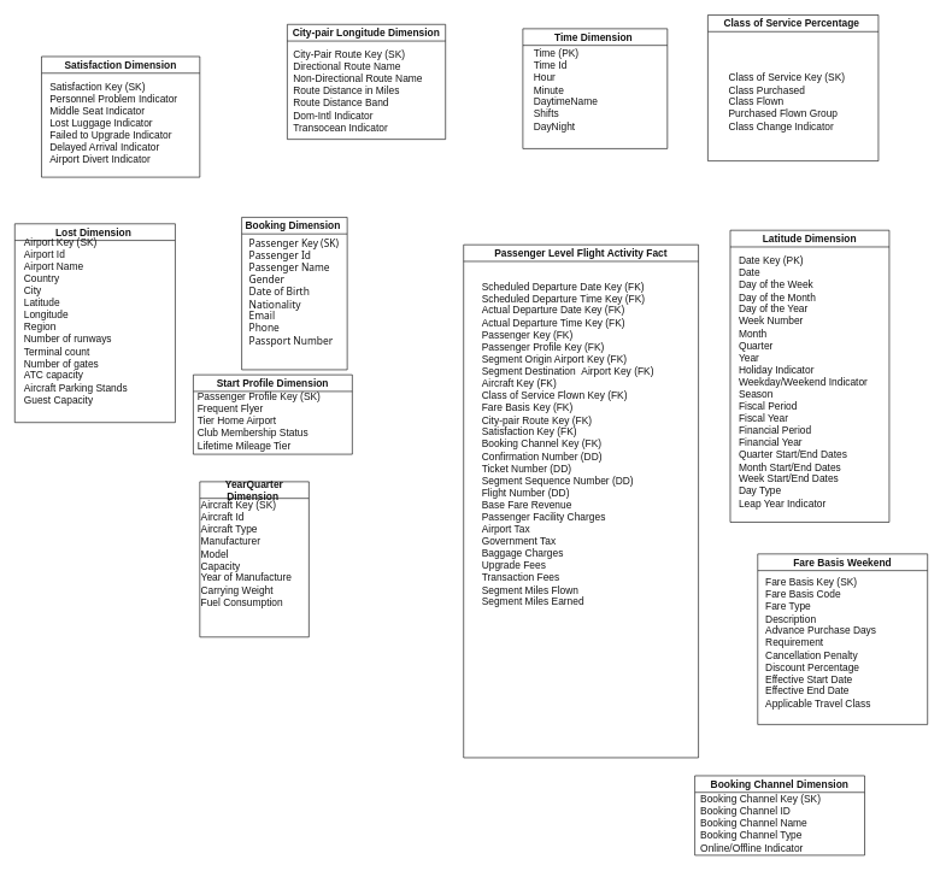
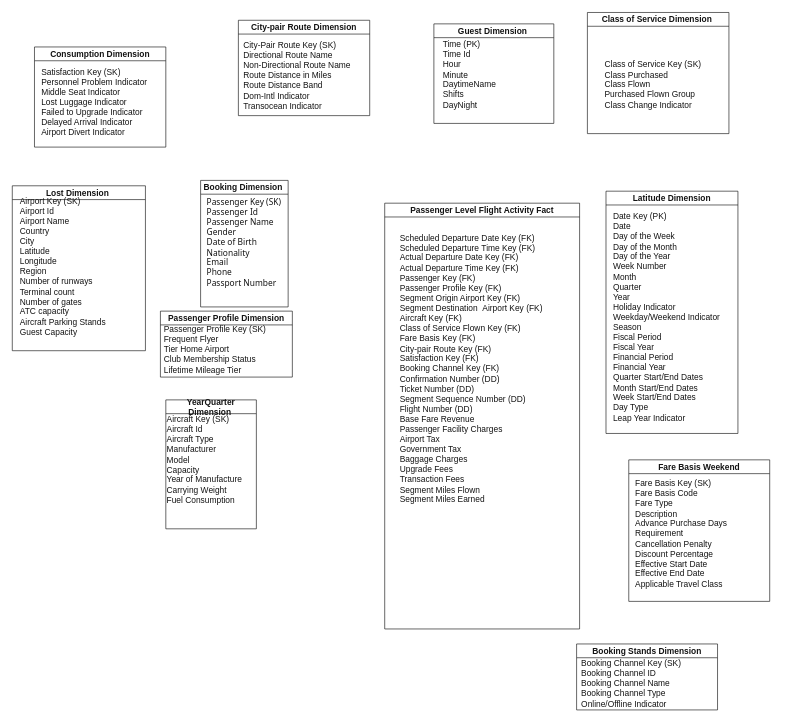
  <mxCell id="0" />
  <mxCell id="1" parent="0" />
- <mxCell id="2" value="&lt;font style=&quot;font-size: 14px;&quot;&gt;&lt;font style=&quot;font-size: 14px;&quot;&gt;Time&amp;nbsp;&lt;/font&gt;&lt;font style=&quot;font-size: 14px;&quot;&gt;Dimension&amp;nbsp;&lt;/font&gt;&lt;/font&gt;" style="swimlane;whiteSpace=wrap;html=1;fontSize=14;fontColor=#141414;" parent="1" vertex="1"><mxGeometry x="723" y="39" width="200" height="166" as="geometry" /></mxCell>
+ <mxCell id="2" value="&lt;font style=&quot;font-size: 14px;&quot;&gt;&lt;font style=&quot;font-size: 14px;&quot;&gt;Guest&amp;nbsp;&lt;/font&gt;&lt;font style=&quot;font-size: 14px;&quot;&gt;Dimension&amp;nbsp;&lt;/font&gt;&lt;/font&gt;" style="swimlane;whiteSpace=wrap;html=1;fontSize=14;fontColor=#141414;" parent="1" vertex="1"><mxGeometry x="723" y="39" width="200" height="166" as="geometry" /></mxCell>
  <mxCell id="3" value="&lt;div style=&quot;text-align: left; font-size: 14px;&quot;&gt;&lt;font style=&quot;font-size: 14px;&quot;&gt;&lt;br style=&quot;font-size: 14px;&quot;&gt;&lt;/font&gt;&lt;/div&gt;&lt;font style=&quot;font-size: 14px;&quot;&gt;&lt;div style=&quot;text-align: left; font-size: 14px;&quot;&gt;&lt;font style=&quot;font-size: 14px;&quot;&gt;&lt;br style=&quot;font-size: 14px;&quot;&gt;&lt;/font&gt;&lt;/div&gt;&lt;font style=&quot;font-size: 14px;&quot;&gt;&lt;div style=&quot;text-align: left; font-size: 14px;&quot;&gt;&lt;span style=&quot;background-color: initial; font-size: 14px;&quot;&gt;&lt;font style=&quot;font-size: 14px;&quot;&gt;Time (PK)&lt;/font&gt;&lt;/span&gt;&lt;/div&gt;&lt;div style=&quot;text-align: left; font-size: 14px;&quot;&gt;&lt;span style=&quot;background-color: initial; font-size: 14px;&quot;&gt;&lt;font style=&quot;font-size: 14px;&quot;&gt;Time Id&lt;/font&gt;&lt;/span&gt;&lt;/div&gt;&lt;div style=&quot;text-align: left; font-size: 14px;&quot;&gt;&lt;span style=&quot;background-color: initial; font-size: 14px;&quot;&gt;&lt;font style=&quot;font-size: 14px;&quot;&gt;Hour&lt;/font&gt;&lt;/span&gt;&lt;/div&gt;&lt;div style=&quot;text-align: left; font-size: 14px;&quot;&gt;&lt;span style=&quot;background-color: initial; font-size: 14px;&quot;&gt;&lt;font style=&quot;font-size: 14px;&quot;&gt;Minute&lt;/font&gt;&lt;/span&gt;&lt;/div&gt;&lt;div style=&quot;text-align: left; font-size: 14px;&quot;&gt;&lt;font style=&quot;font-size: 14px;&quot;&gt;DaytimeName&lt;/font&gt;&lt;/div&gt;&lt;div style=&quot;text-align: left; font-size: 14px;&quot;&gt;&lt;font style=&quot;font-size: 14px;&quot;&gt;&lt;span style=&quot;background-color: initial; font-size: 14px;&quot;&gt;Shifts&lt;/span&gt;&lt;br style=&quot;font-size: 14px;&quot;&gt;&lt;/font&gt;&lt;/div&gt;&lt;div style=&quot;text-align: left; font-size: 14px;&quot;&gt;&lt;div style=&quot;font-size: 14px;&quot;&gt;&lt;font style=&quot;font-size: 14px;&quot;&gt;DayNight&lt;/font&gt;&lt;/div&gt;&lt;div style=&quot;font-size: 14px;&quot;&gt;&lt;br style=&quot;font-size: 14px;&quot;&gt;&lt;/div&gt;&lt;/div&gt;&lt;/font&gt;&lt;/font&gt;" style="text;html=1;align=center;verticalAlign=middle;resizable=0;points=[];autosize=1;strokeColor=none;fillColor=none;fontSize=14;fontColor=#141414;" parent="2" vertex="1"><mxGeometry x="5" y="-14" width="107" height="180" as="geometry" /></mxCell>
  <mxCell id="4" value="&lt;font style=&quot;font-size: 14px;&quot;&gt;YearQuarter Dimension&amp;nbsp;&lt;/font&gt;" style="swimlane;whiteSpace=wrap;html=1;startSize=23;fontSize=14;fontColor=#141414;" parent="1" vertex="1"><mxGeometry x="276" y="666" width="151" height="215" as="geometry" /></mxCell>
  <mxCell id="5" value="&lt;div style=&quot;text-align: left; font-size: 14px;&quot;&gt;&lt;div style=&quot;font-size: 14px;&quot;&gt;&lt;div style=&quot;font-size: 14px;&quot;&gt;Aircraft Key (SK)&lt;/div&gt;&lt;div style=&quot;font-size: 14px;&quot;&gt;Aircraft Id&lt;/div&gt;&lt;div style=&quot;font-size: 14px;&quot;&gt;Aircraft Type&lt;/div&gt;&lt;div style=&quot;font-size: 14px;&quot;&gt;Manufacturer&lt;/div&gt;&lt;div style=&quot;font-size: 14px;&quot;&gt;Model&lt;/div&gt;&lt;div style=&quot;font-size: 14px;&quot;&gt;Capacity&lt;/div&gt;&lt;div style=&quot;font-size: 14px;&quot;&gt;Year of Manufacture&lt;/div&gt;&lt;div style=&quot;font-size: 14px;&quot;&gt;Carrying Weight&lt;/div&gt;&lt;div style=&quot;font-size: 14px;&quot;&gt;Fuel Consumption&lt;/div&gt;&lt;div style=&quot;font-size: 14px;&quot;&gt;&lt;br style=&quot;font-size: 14px;&quot;&gt;&lt;/div&gt;&lt;/div&gt;&lt;/div&gt;" style="text;html=1;align=center;verticalAlign=middle;resizable=0;points=[];autosize=1;fontSize=14;fontColor=#141414;" parent="4" vertex="1"><mxGeometry x="-8" y="17.5" width="144" height="180" as="geometry" /></mxCell>
  <mxCell id="6" value="&lt;font style=&quot;font-size: 14px;&quot;&gt;&lt;font style=&quot;font-size: 14px;&quot;&gt;Lost&amp;nbsp;&lt;/font&gt;Dimension&amp;nbsp;&lt;/font&gt;" style="swimlane;whiteSpace=wrap;html=1;fontSize=14;fontColor=#141414;" parent="1" vertex="1"><mxGeometry x="20" y="309" width="222" height="275" as="geometry" /></mxCell>
  <mxCell id="7" value="&lt;div style=&quot;text-align: left; font-size: 14px;&quot;&gt;&lt;div style=&quot;font-size: 14px;&quot;&gt;Airport Key (SK)&lt;/div&gt;&lt;div style=&quot;font-size: 14px;&quot;&gt;Airport Id&lt;/div&gt;&lt;div style=&quot;font-size: 14px;&quot;&gt;Airport Name&lt;/div&gt;&lt;div style=&quot;font-size: 14px;&quot;&gt;Country&lt;/div&gt;&lt;div style=&quot;font-size: 14px;&quot;&gt;City&lt;/div&gt;&lt;div style=&quot;font-size: 14px;&quot;&gt;Latitude&lt;/div&gt;&lt;div style=&quot;font-size: 14px;&quot;&gt;Longitude&lt;/div&gt;&lt;div style=&quot;font-size: 14px;&quot;&gt;Region&lt;/div&gt;&lt;div style=&quot;font-size: 14px;&quot;&gt;&lt;div style=&quot;font-size: 14px;&quot;&gt;Number of runways&lt;/div&gt;&lt;div style=&quot;font-size: 14px;&quot;&gt;&lt;span style=&quot;font-size: 14px;&quot;&gt;Terminal count&lt;/span&gt;&lt;/div&gt;&lt;div style=&quot;font-size: 14px;&quot;&gt;&lt;span style=&quot;font-size: 14px;&quot;&gt;Number of gates&lt;/span&gt;&lt;/div&gt;&lt;div style=&quot;font-size: 14px;&quot;&gt;&lt;span style=&quot;font-size: 14px;&quot;&gt;ATC capacity&lt;/span&gt;&lt;/div&gt;&lt;div style=&quot;font-size: 14px;&quot;&gt;&lt;span style=&quot;font-size: 14px;&quot;&gt;Aircraft Parking Stands&lt;/span&gt;&lt;/div&gt;&lt;div style=&quot;font-size: 14px;&quot;&gt;&lt;span style=&quot;font-size: 14px;&quot;&gt;Guest Capacity&lt;/span&gt;&lt;/div&gt;&lt;/div&gt;&lt;div style=&quot;font-size: 14px;&quot;&gt;&lt;br style=&quot;font-size: 14px;&quot;&gt;&lt;/div&gt;&lt;/div&gt;" style="text;html=1;align=center;verticalAlign=middle;resizable=0;points=[];autosize=1;strokeColor=none;fillColor=none;fontSize=14;fontColor=#141414;" parent="6" vertex="1"><mxGeometry x="3" y="11" width="161" height="264" as="geometry" /></mxCell>
  <mxCell id="8" value="&lt;font style=&quot;font-size: 14px;&quot;&gt;&lt;font style=&quot;font-size: 14px;&quot;&gt;Booking&amp;nbsp;&lt;/font&gt;Dimension&amp;nbsp;&lt;/font&gt;" style="swimlane;whiteSpace=wrap;html=1;fontSize=14;fontColor=#141414;" parent="1" vertex="1"><mxGeometry x="334" y="300" width="146" height="211" as="geometry" /></mxCell>
  <mxCell id="9" value="&lt;div style=&quot;text-align: left; font-size: 14px;&quot;&gt;&lt;div style=&quot;font-size: 14px;&quot;&gt;&lt;font style=&quot;font-size: 14px;&quot; face=&quot;Söhne, ui-sans-serif, system-ui, -apple-system, Segoe UI, Roboto, Ubuntu, Cantarell, Noto Sans, sans-serif, Helvetica Neue, Arial, Apple Color Emoji, Segoe UI Emoji, Segoe UI Symbol, Noto Color Emoji&quot;&gt;&lt;div style=&quot;font-size: 14px;&quot;&gt;&lt;div style=&quot;font-size: 14px;&quot;&gt;Passenger Key (SK)&lt;/div&gt;&lt;div style=&quot;font-size: 14px;&quot;&gt;&lt;span style=&quot;font-size: 14px;&quot;&gt;Passenger Id&amp;nbsp;&lt;/span&gt;&lt;/div&gt;&lt;div style=&quot;font-size: 14px;&quot;&gt;&lt;span style=&quot;font-size: 14px;&quot;&gt;Passenger Name&lt;/span&gt;&lt;/div&gt;&lt;div style=&quot;font-size: 14px;&quot;&gt;&lt;span style=&quot;font-size: 14px;&quot;&gt;Gender&lt;/span&gt;&lt;/div&gt;&lt;div style=&quot;font-size: 14px;&quot;&gt;&lt;span style=&quot;font-size: 14px;&quot;&gt;Date of Birth&lt;/span&gt;&lt;/div&gt;&lt;div style=&quot;font-size: 14px;&quot;&gt;&lt;span style=&quot;font-size: 14px;&quot;&gt;Nationality&lt;/span&gt;&lt;/div&gt;&lt;div style=&quot;font-size: 14px;&quot;&gt;&lt;span style=&quot;font-size: 14px;&quot;&gt;Email&lt;/span&gt;&lt;/div&gt;&lt;div style=&quot;font-size: 14px;&quot;&gt;&lt;span style=&quot;font-size: 14px;&quot;&gt;Phone&lt;/span&gt;&lt;/div&gt;&lt;div style=&quot;font-size: 14px;&quot;&gt;&lt;span style=&quot;font-size: 14px;&quot;&gt;Passport Number&lt;/span&gt;&lt;/div&gt;&lt;/div&gt;&lt;div style=&quot;font-size: 14px;&quot;&gt;&lt;br style=&quot;font-size: 14px;&quot;&gt;&lt;/div&gt;&lt;/font&gt;&lt;/div&gt;&lt;/div&gt;" style="text;html=1;align=center;verticalAlign=middle;resizable=0;points=[];autosize=1;strokeColor=none;fillColor=none;fontSize=14;fontColor=#141414;" parent="8" vertex="1"><mxGeometry x="5" y="22" width="134" height="180" as="geometry" /></mxCell>
  <mxCell id="10" value="&lt;font style=&quot;font-size: 14px;&quot;&gt;Passenger Level Flight Activity Fact&lt;/font&gt;" style="swimlane;whiteSpace=wrap;html=1;fontSize=14;fontColor=#141414;" parent="1" vertex="1"><mxGeometry x="641" y="338" width="325" height="710" as="geometry" /></mxCell>
  <mxCell id="11" value="&lt;div style=&quot;text-align: left; font-size: 14px;&quot;&gt;Scheduled Departure Date Key (FK)&lt;br style=&quot;font-size: 14px;&quot;&gt; Scheduled Departure&amp;nbsp;&lt;span style=&quot;background-color: initial; font-size: 14px;&quot;&gt;Time Key (FK)&lt;/span&gt;&lt;/div&gt;&lt;div style=&quot;text-align: left; font-size: 14px;&quot;&gt; Actual Departure Date Key (FK)&lt;br style=&quot;font-size: 14px;&quot;&gt; Actual Departure Time Key (FK)&lt;/div&gt;&lt;div style=&quot;text-align: left; font-size: 14px;&quot;&gt;Passenger Key (FK)&lt;br style=&quot;font-size: 14px;&quot;&gt; Passenger Profile Key (FK)&lt;br style=&quot;font-size: 14px;&quot;&gt; Segment Origin Airport Key (FK)&lt;br style=&quot;font-size: 14px;&quot;&gt; Segment Destination&amp;nbsp;&amp;nbsp;&lt;span style=&quot;background-color: initial; font-size: 14px;&quot;&gt;Airport Key (FK)&lt;/span&gt;&lt;/div&gt;&lt;div style=&quot;text-align: left; font-size: 14px;&quot;&gt; Aircraft Key (FK)&lt;br style=&quot;font-size: 14px;&quot;&gt; Class of Service Flown Key (FK)&lt;br style=&quot;font-size: 14px;&quot;&gt; Fare Basis Key (FK)&lt;/div&gt;&lt;div style=&quot;text-align: left; font-size: 14px;&quot;&gt;City-pair Route Key (FK)&lt;/div&gt;&lt;div style=&quot;text-align: left; font-size: 14px;&quot;&gt;Satisfaction Key (FK)&lt;br style=&quot;font-size: 14px;&quot;&gt; Booking Channel Key (FK)&lt;/div&gt;&lt;div style=&quot;text-align: left; font-size: 14px;&quot;&gt;Confirmation Number (DD)&lt;br style=&quot;font-size: 14px;&quot;&gt; Ticket Number (DD)&lt;br style=&quot;font-size: 14px;&quot;&gt; Segment Sequence Number (DD)&lt;br style=&quot;font-size: 14px;&quot;&gt; Flight Number (DD)&amp;nbsp;&lt;/div&gt;&lt;div style=&quot;text-align: left; font-size: 14px;&quot;&gt;Base Fare Revenue&lt;br style=&quot;font-size: 14px;&quot;&gt; Passenger Facility Charges&amp;nbsp;&lt;/div&gt;&lt;div style=&quot;text-align: left; font-size: 14px;&quot;&gt;Airport Tax&lt;br style=&quot;font-size: 14px;&quot;&gt; Government Tax&lt;br style=&quot;font-size: 14px;&quot;&gt; Baggage Charges&lt;br style=&quot;font-size: 14px;&quot;&gt; Upgrade Fees&amp;nbsp;&lt;/div&gt;&lt;div style=&quot;text-align: left; font-size: 14px;&quot;&gt;&lt;span style=&quot;background-color: initial; font-size: 14px;&quot;&gt;Transaction Fees&lt;/span&gt;&lt;/div&gt;&lt;div style=&quot;text-align: left; font-size: 14px;&quot;&gt; Segment Miles Flown&lt;/div&gt;&lt;div style=&quot;text-align: left; font-size: 14px;&quot;&gt;Segment Miles Earned&lt;br style=&quot;font-size: 14px;&quot;&gt;&lt;/div&gt;" style="text;html=1;align=center;verticalAlign=middle;resizable=0;points=[];autosize=1;strokeColor=none;fillColor=none;fontSize=14;fontColor=#141414;" parent="10" vertex="1"><mxGeometry x="16" y="43" width="256" height="466" as="geometry" /></mxCell>
- <mxCell id="12" value="&lt;font style=&quot;font-size: 14px;&quot;&gt;&lt;font style=&quot;font-size: 14px;&quot;&gt; Class of Service&amp;nbsp;&lt;/font&gt;&lt;font style=&quot;font-size: 14px;&quot;&gt;Percentage&amp;nbsp;&lt;/font&gt;&lt;/font&gt;" style="swimlane;whiteSpace=wrap;html=1;fontSize=14;fontColor=#141414;" parent="1" vertex="1"><mxGeometry x="979" y="20" width="236" height="202" as="geometry" /></mxCell>
+ <mxCell id="12" value="&lt;font style=&quot;font-size: 14px;&quot;&gt;&lt;font style=&quot;font-size: 14px;&quot;&gt; Class of Service&amp;nbsp;&lt;/font&gt;&lt;font style=&quot;font-size: 14px;&quot;&gt;Dimension&amp;nbsp;&lt;/font&gt;&lt;/font&gt;" style="swimlane;whiteSpace=wrap;html=1;fontSize=14;fontColor=#141414;" parent="1" vertex="1"><mxGeometry x="979" y="20" width="236" height="202" as="geometry" /></mxCell>
  <mxCell id="13" value="&lt;div style=&quot;text-align: left; font-size: 14px;&quot;&gt;&lt;font style=&quot;font-size: 14px;&quot;&gt;Class of Service Key (SK)&lt;br style=&quot;font-size: 14px;&quot;&gt;&lt;/font&gt;&lt;/div&gt;&lt;div style=&quot;text-align: left; font-size: 14px;&quot;&gt;&lt;font style=&quot;font-size: 14px;&quot;&gt;Class Purchased&lt;/font&gt;&lt;/div&gt;&lt;div style=&quot;text-align: left; font-size: 14px;&quot;&gt;&lt;font style=&quot;font-size: 14px;&quot;&gt;Class Flown&lt;/font&gt;&lt;/div&gt;&lt;div style=&quot;text-align: left; font-size: 14px;&quot;&gt;&lt;div style=&quot;font-size: 14px;&quot;&gt;&lt;font style=&quot;font-size: 14px;&quot;&gt;Purchased&amp;nbsp;&lt;span style=&quot;background-color: initial; font-size: 14px;&quot;&gt;Flown Group&lt;/span&gt;&lt;/font&gt;&lt;/div&gt;&lt;div style=&quot;font-size: 14px;&quot;&gt;&lt;span style=&quot;background-color: initial; font-size: 14px;&quot;&gt;&lt;font style=&quot;font-size: 14px;&quot;&gt;Class Change Indicator&amp;nbsp;&lt;/font&gt;&lt;/span&gt;&lt;/div&gt;&lt;div style=&quot;font-size: 14px;&quot;&gt;&lt;font style=&quot;font-size: 14px;&quot;&gt;&lt;br style=&quot;font-size: 14px;&quot;&gt;&lt;/font&gt;&lt;/div&gt;&lt;/div&gt;&lt;div style=&quot;text-align: left; font-size: 14px;&quot;&gt;&lt;br style=&quot;font-size: 14px;&quot;&gt;&lt;/div&gt;" style="text;html=1;align=center;verticalAlign=middle;resizable=0;points=[];autosize=1;strokeColor=none;fillColor=none;fontSize=14;fontColor=#141414;" parent="12" vertex="1"><mxGeometry x="19" y="72" width="179" height="130" as="geometry" /></mxCell>
- <mxCell id="14" value="Start Profile Dimension" style="swimlane;whiteSpace=wrap;html=1;fontSize=14;fontColor=#141414;" parent="1" vertex="1"><mxGeometry x="267" y="518" width="220" height="110" as="geometry" /></mxCell>
+ <mxCell id="14" value="Passenger Profile Dimension" style="swimlane;whiteSpace=wrap;html=1;fontSize=14;fontColor=#141414;" parent="1" vertex="1"><mxGeometry x="267" y="518" width="220" height="110" as="geometry" /></mxCell>
  <mxCell id="15" value="Passenger Profile Key (SK)&lt;br style=&quot;font-size: 14px;&quot;&gt;Frequent Flyer&lt;br style=&quot;font-size: 14px;&quot;&gt;Tier Home Airport&lt;br style=&quot;font-size: 14px;&quot;&gt;Club Membership Status&lt;br style=&quot;font-size: 14px;&quot;&gt;Lifetime Mileage Tier" style="text;html=1;strokeColor=none;fillColor=none;align=left;verticalAlign=middle;whiteSpace=wrap;rounded=0;fontSize=14;fontColor=#141414;" parent="14" vertex="1"><mxGeometry x="4" y="20" width="210" height="87" as="geometry" /></mxCell>
  <mxCell id="16" value="Latitude Dimension" style="swimlane;whiteSpace=wrap;html=1;fontSize=14;fontColor=#141414;" parent="1" vertex="1"><mxGeometry x="1010" y="318" width="220" height="404" as="geometry" /></mxCell>
  <mxCell id="17" value="Date Key (PK)&lt;br style=&quot;font-size: 14px;&quot;&gt;Date&lt;br style=&quot;font-size: 14px;&quot;&gt;Day of the Week&lt;br style=&quot;font-size: 14px;&quot;&gt;Day of the Month&lt;br style=&quot;font-size: 14px;&quot;&gt;Day of the Year&lt;br style=&quot;font-size: 14px;&quot;&gt;Week Number&lt;br style=&quot;font-size: 14px;&quot;&gt;Month&lt;br style=&quot;font-size: 14px;&quot;&gt;Quarter&lt;br style=&quot;font-size: 14px;&quot;&gt;Year&lt;br style=&quot;font-size: 14px;&quot;&gt;Holiday Indicator&lt;br style=&quot;font-size: 14px;&quot;&gt;Weekday/Weekend Indicator&lt;br style=&quot;font-size: 14px;&quot;&gt;Season&lt;br style=&quot;font-size: 14px;&quot;&gt;Fiscal Period&lt;br style=&quot;font-size: 14px;&quot;&gt;Fiscal Year&lt;br style=&quot;font-size: 14px;&quot;&gt;Financial Period&lt;br style=&quot;font-size: 14px;&quot;&gt;Financial Year&lt;br style=&quot;font-size: 14px;&quot;&gt;Quarter Start/End Dates&lt;br style=&quot;font-size: 14px;&quot;&gt;Month Start/End Dates&lt;br style=&quot;font-size: 14px;&quot;&gt;Week Start/End Dates&lt;br style=&quot;font-size: 14px;&quot;&gt;Day Type&lt;br style=&quot;font-size: 14px;&quot;&gt;Leap Year Indicator" style="text;html=1;strokeColor=none;fillColor=none;align=left;verticalAlign=middle;whiteSpace=wrap;rounded=0;fontSize=14;fontColor=#141414;" parent="16" vertex="1"><mxGeometry x="10" y="50" width="215" height="320" as="geometry" /></mxCell>
- <mxCell id="18" value="Booking Channel Dimension" style="swimlane;whiteSpace=wrap;html=1;fontSize=14;fontColor=#141414;" parent="1" vertex="1"><mxGeometry x="961" y="1073" width="235" height="110" as="geometry" /></mxCell>
+ <mxCell id="18" value="Booking Stands Dimension" style="swimlane;whiteSpace=wrap;html=1;fontSize=14;fontColor=#141414;" parent="1" vertex="1"><mxGeometry x="961" y="1073" width="235" height="110" as="geometry" /></mxCell>
  <mxCell id="19" value="Booking Channel Key (SK)&lt;br style=&quot;font-size: 14px;&quot;&gt;Booking Channel ID&lt;br style=&quot;font-size: 14px;&quot;&gt;Booking Channel Name&lt;br style=&quot;font-size: 14px;&quot;&gt;Booking Channel Type&lt;br style=&quot;font-size: 14px;&quot;&gt;Online/Offline Indicator" style="text;html=1;strokeColor=none;fillColor=none;align=left;verticalAlign=middle;whiteSpace=wrap;rounded=0;fontSize=14;fontColor=#141414;" parent="18" vertex="1"><mxGeometry x="6" y="26" width="180" height="80" as="geometry" /></mxCell>
  <mxCell id="20" value="Fare Basis Weekend" style="swimlane;whiteSpace=wrap;html=1;fontSize=14;fontColor=#141414;" parent="1" vertex="1"><mxGeometry x="1048" y="766" width="235" height="236" as="geometry" /></mxCell>
  <mxCell id="21" value="&lt;div style=&quot;font-size: 14px;&quot;&gt;Fare Basis Key (SK)&lt;/div&gt;&lt;div style=&quot;font-size: 14px;&quot;&gt;Fare Basis Code&lt;/div&gt;&lt;div style=&quot;font-size: 14px;&quot;&gt;Fare Type&lt;/div&gt;&lt;div style=&quot;font-size: 14px;&quot;&gt;Description&lt;/div&gt;&lt;div style=&quot;font-size: 14px;&quot;&gt;Advance Purchase Days Requirement&lt;/div&gt;&lt;div style=&quot;font-size: 14px;&quot;&gt;Cancellation Penalty&lt;/div&gt;&lt;div style=&quot;font-size: 14px;&quot;&gt;Discount Percentage&lt;/div&gt;&lt;div style=&quot;font-size: 14px;&quot;&gt;Effective Start Date&lt;/div&gt;&lt;div style=&quot;font-size: 14px;&quot;&gt;Effective End Date&lt;/div&gt;&lt;div style=&quot;font-size: 14px;&quot;&gt;Applicable Travel Class&lt;/div&gt;" style="text;html=1;strokeColor=none;fillColor=none;align=left;verticalAlign=middle;whiteSpace=wrap;rounded=0;fontSize=14;fontColor=#141414;" parent="20" vertex="1"><mxGeometry x="9" y="48" width="230" height="150" as="geometry" /></mxCell>
- <mxCell id="22" value="City-pair Longitude Dimension" style="swimlane;whiteSpace=wrap;html=1;fontFamily=Helvetica;fontSize=14;fontColor=#141414;" vertex="1" parent="1"><mxGeometry x="397" y="33" width="219" height="159" as="geometry" /></mxCell>
+ <mxCell id="22" value="City-pair Route Dimension" style="swimlane;whiteSpace=wrap;html=1;fontFamily=Helvetica;fontSize=14;fontColor=#141414;" vertex="1" parent="1"><mxGeometry x="397" y="33" width="219" height="159" as="geometry" /></mxCell>
  <mxCell id="23" value="&lt;div style=&quot;border-color: var(--border-color); font-size: 14px; text-align: left;&quot;&gt;City-Pair Route Key (SK)&lt;/div&gt;&lt;div style=&quot;border-color: var(--border-color); font-size: 14px; text-align: left;&quot;&gt;Directional Route Name&lt;/div&gt;&lt;div style=&quot;border-color: var(--border-color); font-size: 14px; text-align: left;&quot;&gt;Non-Directional Route Name&lt;/div&gt;&lt;div style=&quot;border-color: var(--border-color); font-size: 14px; text-align: left;&quot;&gt;Route Distance in Miles&amp;nbsp;&lt;/div&gt;&lt;div style=&quot;border-color: var(--border-color); font-size: 14px; text-align: left;&quot;&gt;Route Distance Band&amp;nbsp;&lt;/div&gt;&lt;div style=&quot;border-color: var(--border-color); font-size: 14px; text-align: left;&quot;&gt;Dom-Intl Indicator&amp;nbsp;&lt;/div&gt;&lt;div style=&quot;border-color: var(--border-color); font-size: 14px; text-align: left;&quot;&gt;Transocean Indicator&lt;/div&gt;" style="text;html=1;strokeColor=none;fillColor=none;align=center;verticalAlign=middle;whiteSpace=wrap;rounded=0;fontSize=14;fontFamily=Helvetica;fontColor=#141414;" vertex="1" parent="22"><mxGeometry x="-4" y="16" width="204" height="151" as="geometry" /></mxCell>
- <mxCell id="24" value="Satisfaction Dimension" style="swimlane;whiteSpace=wrap;html=1;fontFamily=Helvetica;fontSize=14;fontColor=#141414;" vertex="1" parent="1"><mxGeometry x="57" y="77.5" width="219" height="167" as="geometry" /></mxCell>
+ <mxCell id="24" value="Consumption Dimension" style="swimlane;whiteSpace=wrap;html=1;fontFamily=Helvetica;fontSize=14;fontColor=#141414;" vertex="1" parent="1"><mxGeometry x="57" y="77.5" width="219" height="167" as="geometry" /></mxCell>
  <mxCell id="25" value="&lt;div style=&quot;border-color: var(--border-color); text-align: left;&quot;&gt;&lt;br&gt;&lt;/div&gt;&lt;div style=&quot;border-color: var(--border-color); text-align: left;&quot;&gt;Satisfaction Key (SK)&lt;/div&gt;&lt;div style=&quot;border-color: var(--border-color); text-align: left;&quot;&gt;&lt;span style=&quot;background-color: initial;&quot;&gt;Personnel Problem Indicator&lt;/span&gt;&lt;/div&gt;&lt;div style=&quot;border-color: var(--border-color); text-align: left;&quot;&gt;&lt;span style=&quot;background-color: initial;&quot;&gt;Middle Seat Indicator&lt;/span&gt;&lt;/div&gt;&lt;div style=&quot;border-color: var(--border-color); text-align: left;&quot;&gt;Lost Luggage Indicator&lt;/div&gt;&lt;div style=&quot;border-color: var(--border-color); text-align: left;&quot;&gt;&lt;span style=&quot;background-color: initial;&quot;&gt;Failed to Upgrade Indicator&lt;/span&gt;&lt;/div&gt;&lt;div style=&quot;border-color: var(--border-color); text-align: left;&quot;&gt;&lt;span style=&quot;background-color: initial;&quot;&gt;Delayed Arrival Indicator&lt;/span&gt;&lt;/div&gt;&lt;div style=&quot;border-color: var(--border-color); text-align: left;&quot;&gt;&lt;span style=&quot;background-color: initial;&quot;&gt;Airport Divert Indicator&lt;/span&gt;&lt;br&gt;&lt;/div&gt;" style="text;html=1;strokeColor=none;fillColor=none;align=center;verticalAlign=middle;whiteSpace=wrap;rounded=0;fontSize=14;fontFamily=Helvetica;fontColor=#141414;" vertex="1" parent="24"><mxGeometry x="2" y="8" width="196" height="151" as="geometry" /></mxCell>
